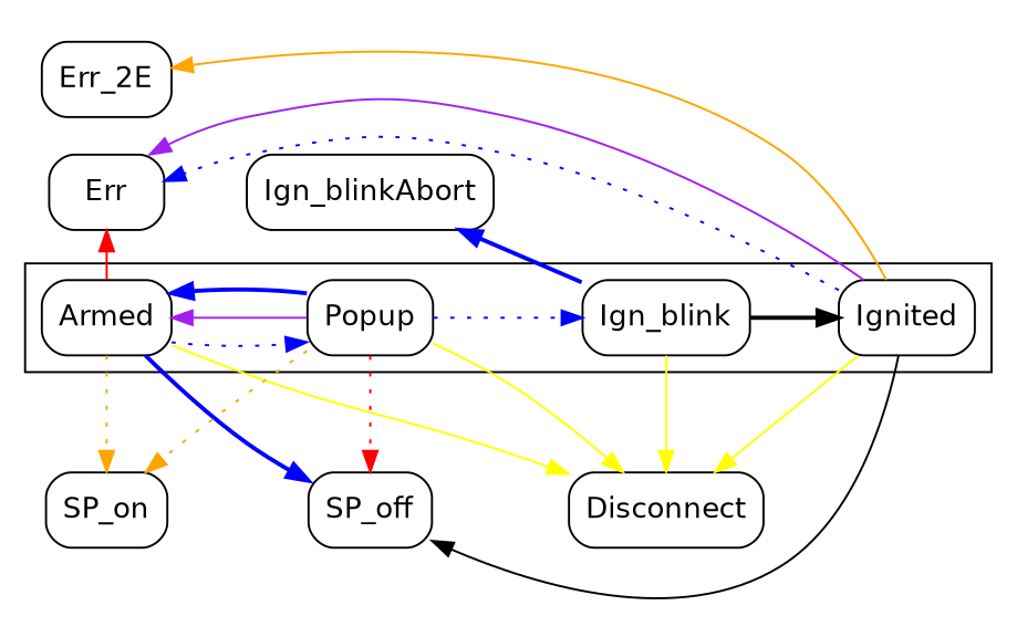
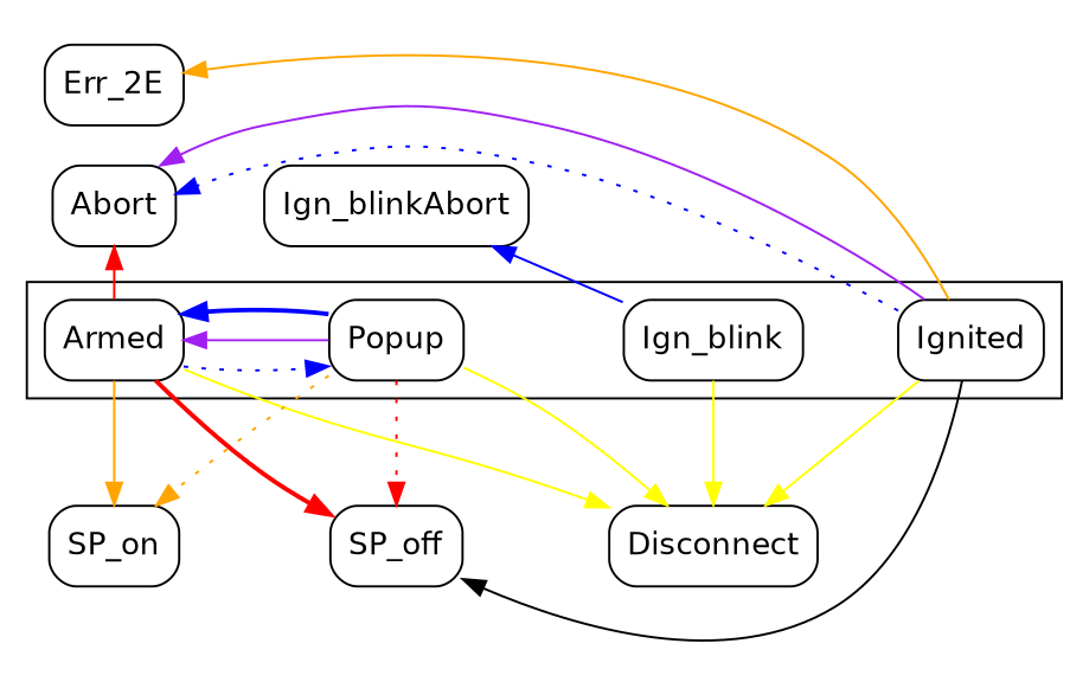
  digraph {
    fontname="DejaVu Sans"
    rankdir=LR
    node [fontname="DejaVu Sans" shape=box style=rounded]
    edge [color=blue fontname="DejaVu Sans"]
-   Abort [label=Err]
+   Abort
    Ign_blinkAbort
    Err_2E
    Armed
    Popup
    Ign_blink
    Ignited
    SP_on
    SP_off
    Disconnect
    subgraph cluster_1 {
      color=invis
      Abort
      Ign_blinkAbort
      Err_2E
    }
    subgraph cluster_2 {
      Armed
      Popup
      Ign_blink
      Ignited
    }
    subgraph cluster_3 {
      color=invis
      SP_on
      SP_off
      Disconnect
    }
    Abort -> Ign_blinkAbort [color=invis]
    Abort -> Popup [color=invis weight=88]
    Armed -> Abort [color=red style=solid]
    Armed -> Popup [style=dotted]
-   Armed -> SP_on [color=orange style=dotted]
-   Armed -> SP_off [style=bold]
+   Armed -> SP_on [color=orange style=solid]
+   Armed -> SP_off [color=red style=bold]
    Armed -> Disconnect [color=yellow]
    Popup -> Armed [color=purple style=solid]
    Popup -> Armed [style=bold]
-   Popup -> Ign_blink [style=dotted weight=888]
    Popup -> SP_on [color=orange style=dotted]
    Popup -> SP_off [color=red style=dotted]
    Popup -> Disconnect [color=yellow]
-   Ign_blink -> Ign_blinkAbort [style=bold]
-   Ign_blink -> Ignited [style=bold color=""]
+   Ign_blink -> Ign_blinkAbort [style=solid]
    Ign_blink -> Disconnect [color=yellow]
    Ignited -> Abort [style=dotted]
    Ignited -> Abort [color=purple style=solid]
    Ignited -> Err_2E [color=orange style=solid]
    Ignited -> SP_off [style=solid color=""]
    Ignited -> Disconnect [color=yellow]
    SP_on -> Popup [color=invis weight=88]
    SP_on -> SP_off [color=invis]
    SP_off -> Disconnect [color=invis]
  }
